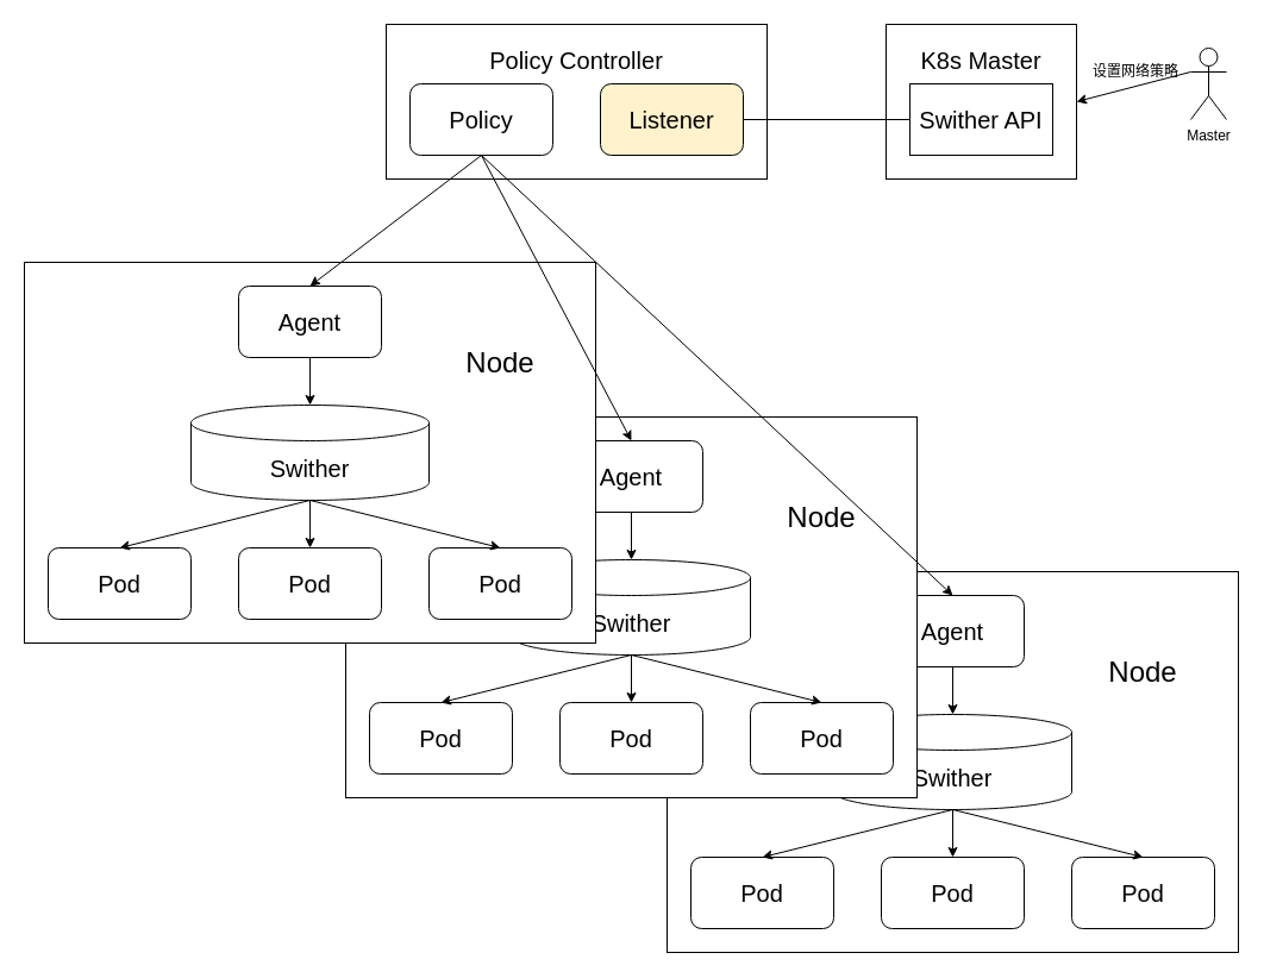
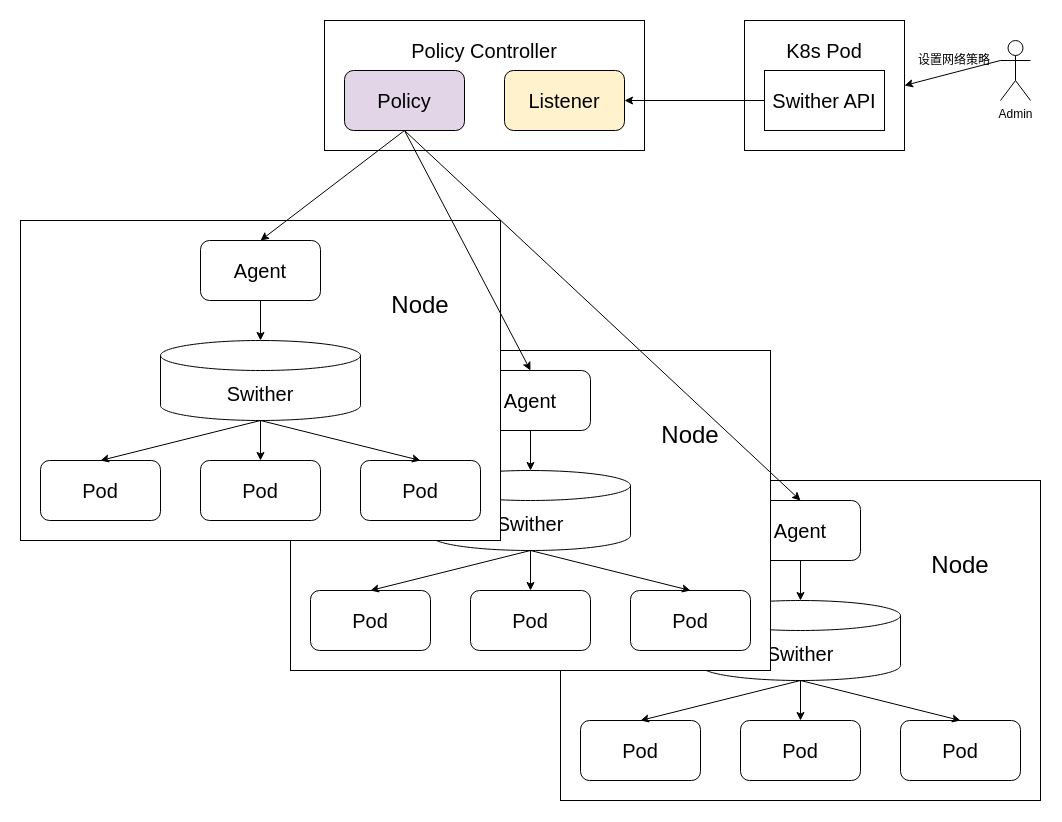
  <mxCell id="0" />
  <mxCell id="1" parent="0" />
  <mxCell id="2" value="" style="group" vertex="1" connectable="0" parent="1"><mxGeometry x="20" y="20" width="1020" height="780" as="geometry" /></mxCell>
  <mxCell id="3" value="" style="group" vertex="1" connectable="0" parent="2"><mxGeometry x="304" width="706" height="130" as="geometry" /></mxCell>
  <mxCell id="4" value="" style="rounded=0;whiteSpace=wrap;html=1;" vertex="1" parent="3"><mxGeometry x="420" width="160" height="130" as="geometry" /></mxCell>
  <mxCell id="5" value="" style="group" vertex="1" connectable="0" parent="3"><mxGeometry width="320" height="130" as="geometry" /></mxCell>
  <mxCell id="6" value="" style="rounded=0;whiteSpace=wrap;html=1;fillColor=default;" vertex="1" parent="5"><mxGeometry width="320" height="130" as="geometry" /></mxCell>
- <mxCell id="7" value="Policy" style="rounded=1;whiteSpace=wrap;html=1;fontSize=20;" vertex="1" parent="5"><mxGeometry x="20" y="50" width="120" height="60" as="geometry" /></mxCell>
+ <mxCell id="7" value="Policy" style="rounded=1;whiteSpace=wrap;html=1;fontSize=20;fillColor=#e1d5e7;" vertex="1" parent="5"><mxGeometry x="20" y="50" width="120" height="60" as="geometry" /></mxCell>
  <mxCell id="8" value="Listener" style="rounded=1;whiteSpace=wrap;html=1;fontSize=20;fillColor=#fff2cc;" vertex="1" parent="5"><mxGeometry x="180" y="50" width="120" height="60" as="geometry" /></mxCell>
  <mxCell id="9" value="Policy Controller" style="text;html=1;strokeColor=none;fillColor=none;align=center;verticalAlign=middle;whiteSpace=wrap;rounded=0;fontSize=20;" vertex="1" parent="5"><mxGeometry x="70" y="10" width="180" height="40" as="geometry" /></mxCell>
  <mxCell id="10" value="Swither API" style="rounded=0;whiteSpace=wrap;html=1;fontSize=20;" vertex="1" parent="3"><mxGeometry x="440" y="50" width="120" height="60" as="geometry" /></mxCell>
- <mxCell id="11" value="K8s Master" style="text;html=1;strokeColor=none;fillColor=none;align=center;verticalAlign=middle;whiteSpace=wrap;rounded=0;fontSize=20;" vertex="1" parent="3"><mxGeometry x="433" y="10" width="134" height="40" as="geometry" /></mxCell>
- <mxCell id="12" value="Master" style="shape=umlActor;verticalLabelPosition=bottom;verticalAlign=top;html=1;outlineConnect=0;" vertex="1" parent="3"><mxGeometry x="676" y="20" width="30" height="60" as="geometry" /></mxCell>
+ <mxCell id="11" value="K8s Pod" style="text;html=1;strokeColor=none;fillColor=none;align=center;verticalAlign=middle;whiteSpace=wrap;rounded=0;fontSize=20;" vertex="1" parent="3"><mxGeometry x="433" y="10" width="134" height="40" as="geometry" /></mxCell>
+ <mxCell id="12" value="Admin" style="shape=umlActor;verticalLabelPosition=bottom;verticalAlign=top;html=1;outlineConnect=0;" vertex="1" parent="3"><mxGeometry x="676" y="20" width="30" height="60" as="geometry" /></mxCell>
  <mxCell id="13" value="" style="endArrow=classic;html=1;rounded=0;entryX=1;entryY=0.5;entryDx=0;entryDy=0;exitX=0;exitY=0.333;exitDx=0;exitDy=0;exitPerimeter=0;" edge="1" parent="3" source="12" target="4"><mxGeometry width="50" height="50" relative="1" as="geometry"><mxPoint x="620" y="180" as="sourcePoint" /><mxPoint x="670" y="130" as="targetPoint" /></mxGeometry></mxCell>
  <mxCell id="14" value="设置网络策略" style="text;html=1;strokeColor=none;fillColor=none;align=center;verticalAlign=middle;whiteSpace=wrap;rounded=0;" vertex="1" parent="3"><mxGeometry x="590" y="25" width="80" height="30" as="geometry" /></mxCell>
- <mxCell id="15" value="" style="endArrow=none;html=1;rounded=0;entryX=1;entryY=0.5;entryDx=0;entryDy=0;exitX=0;exitY=0.5;exitDx=0;exitDy=0;" edge="1" parent="3" source="10" target="8"><mxGeometry width="50" height="50" relative="1" as="geometry"><mxPoint x="330" y="200" as="sourcePoint" /><mxPoint x="380" y="150" as="targetPoint" /></mxGeometry></mxCell>
+ <mxCell id="15" value="" style="endArrow=classic;html=1;rounded=0;entryX=1;entryY=0.5;entryDx=0;entryDy=0;exitX=0;exitY=0.5;exitDx=0;exitDy=0;" edge="1" parent="3" source="10" target="8"><mxGeometry width="50" height="50" relative="1" as="geometry"><mxPoint x="330" y="200" as="sourcePoint" /><mxPoint x="380" y="150" as="targetPoint" /></mxGeometry></mxCell>
  <mxCell id="16" value="" style="group" vertex="1" connectable="0" parent="2"><mxGeometry y="200" width="1020" height="580" as="geometry" /></mxCell>
  <mxCell id="17" value="" style="group;fillColor=default;" vertex="1" connectable="0" parent="16"><mxGeometry x="540" y="260" width="480" height="320" as="geometry" /></mxCell>
  <mxCell id="18" value="" style="rounded=0;whiteSpace=wrap;html=1;fillColor=none;" vertex="1" parent="17"><mxGeometry width="480" height="320" as="geometry" /></mxCell>
  <mxCell id="19" value="Swither" style="shape=cylinder3;whiteSpace=wrap;html=1;boundedLbl=1;backgroundOutline=1;size=15;fontSize=20;" vertex="1" parent="17"><mxGeometry x="140" y="120" width="200" height="80" as="geometry" /></mxCell>
  <mxCell id="20" value="Pod" style="rounded=1;whiteSpace=wrap;html=1;fontSize=20;" vertex="1" parent="17"><mxGeometry x="20" y="240" width="120" height="60" as="geometry" /></mxCell>
  <mxCell id="21" value="Pod" style="rounded=1;whiteSpace=wrap;html=1;fontSize=20;" vertex="1" parent="17"><mxGeometry x="180" y="240" width="120" height="60" as="geometry" /></mxCell>
  <mxCell id="22" value="Pod" style="rounded=1;whiteSpace=wrap;html=1;fontSize=20;" vertex="1" parent="17"><mxGeometry x="340" y="240" width="120" height="60" as="geometry" /></mxCell>
  <mxCell id="23" value="" style="edgeStyle=orthogonalEdgeStyle;rounded=0;orthogonalLoop=1;jettySize=auto;html=1;" edge="1" parent="17" source="19" target="21"><mxGeometry relative="1" as="geometry" /></mxCell>
  <mxCell id="24" value="" style="endArrow=classic;html=1;rounded=0;exitX=0.5;exitY=1;exitDx=0;exitDy=0;exitPerimeter=0;entryX=0.5;entryY=0;entryDx=0;entryDy=0;" edge="1" parent="17" source="19" target="20"><mxGeometry width="50" height="50" relative="1" as="geometry"><mxPoint x="-30" y="220" as="sourcePoint" /><mxPoint x="20" y="170" as="targetPoint" /></mxGeometry></mxCell>
  <mxCell id="25" value="" style="endArrow=classic;html=1;rounded=0;exitX=0.5;exitY=1;exitDx=0;exitDy=0;exitPerimeter=0;entryX=0.5;entryY=0;entryDx=0;entryDy=0;" edge="1" parent="17" source="19" target="22"><mxGeometry width="50" height="50" relative="1" as="geometry"><mxPoint x="410" y="240" as="sourcePoint" /><mxPoint x="460" y="190" as="targetPoint" /></mxGeometry></mxCell>
  <mxCell id="26" value="" style="endArrow=classic;html=1;rounded=0;entryX=0.5;entryY=0;entryDx=0;entryDy=0;entryPerimeter=0;" edge="1" parent="17" target="19"><mxGeometry width="50" height="50" relative="1" as="geometry"><mxPoint x="240" y="50" as="sourcePoint" /><mxPoint x="290" as="targetPoint" /></mxGeometry></mxCell>
  <mxCell id="27" value="Agent" style="rounded=1;whiteSpace=wrap;html=1;fontSize=20;" vertex="1" parent="17"><mxGeometry x="180" y="20" width="120" height="60" as="geometry" /></mxCell>
  <mxCell id="28" value="Node" style="text;html=1;strokeColor=none;fillColor=none;align=center;verticalAlign=middle;whiteSpace=wrap;rounded=0;fontSize=24;" vertex="1" parent="17"><mxGeometry x="370" y="70" width="60" height="30" as="geometry" /></mxCell>
  <mxCell id="29" value="" style="group;fillColor=default;" vertex="1" connectable="0" parent="17"><mxGeometry x="-270" y="-130" width="480" height="320" as="geometry" /></mxCell>
  <mxCell id="30" value="" style="rounded=0;whiteSpace=wrap;html=1;fillColor=none;" vertex="1" parent="29"><mxGeometry width="480" height="320" as="geometry" /></mxCell>
  <mxCell id="31" value="Swither" style="shape=cylinder3;whiteSpace=wrap;html=1;boundedLbl=1;backgroundOutline=1;size=15;fontSize=20;" vertex="1" parent="29"><mxGeometry x="140" y="120" width="200" height="80" as="geometry" /></mxCell>
  <mxCell id="32" value="Pod" style="rounded=1;whiteSpace=wrap;html=1;fontSize=20;" vertex="1" parent="29"><mxGeometry x="20" y="240" width="120" height="60" as="geometry" /></mxCell>
  <mxCell id="33" value="Pod" style="rounded=1;whiteSpace=wrap;html=1;fontSize=20;" vertex="1" parent="29"><mxGeometry x="180" y="240" width="120" height="60" as="geometry" /></mxCell>
  <mxCell id="34" value="Pod" style="rounded=1;whiteSpace=wrap;html=1;fontSize=20;" vertex="1" parent="29"><mxGeometry x="340" y="240" width="120" height="60" as="geometry" /></mxCell>
  <mxCell id="35" value="" style="edgeStyle=orthogonalEdgeStyle;rounded=0;orthogonalLoop=1;jettySize=auto;html=1;" edge="1" parent="29" source="31" target="33"><mxGeometry relative="1" as="geometry" /></mxCell>
  <mxCell id="36" value="" style="endArrow=classic;html=1;rounded=0;exitX=0.5;exitY=1;exitDx=0;exitDy=0;exitPerimeter=0;entryX=0.5;entryY=0;entryDx=0;entryDy=0;" edge="1" parent="29" source="31" target="32"><mxGeometry width="50" height="50" relative="1" as="geometry"><mxPoint x="-30" y="220" as="sourcePoint" /><mxPoint x="20" y="170" as="targetPoint" /></mxGeometry></mxCell>
  <mxCell id="37" value="" style="endArrow=classic;html=1;rounded=0;exitX=0.5;exitY=1;exitDx=0;exitDy=0;exitPerimeter=0;entryX=0.5;entryY=0;entryDx=0;entryDy=0;" edge="1" parent="29" source="31" target="34"><mxGeometry width="50" height="50" relative="1" as="geometry"><mxPoint x="410" y="240" as="sourcePoint" /><mxPoint x="460" y="190" as="targetPoint" /></mxGeometry></mxCell>
  <mxCell id="38" value="" style="endArrow=classic;html=1;rounded=0;entryX=0.5;entryY=0;entryDx=0;entryDy=0;entryPerimeter=0;" edge="1" parent="29" target="31"><mxGeometry width="50" height="50" relative="1" as="geometry"><mxPoint x="240" y="50" as="sourcePoint" /><mxPoint x="290" as="targetPoint" /></mxGeometry></mxCell>
  <mxCell id="39" value="Agent" style="rounded=1;whiteSpace=wrap;html=1;fontSize=20;" vertex="1" parent="29"><mxGeometry x="180" y="20" width="120" height="60" as="geometry" /></mxCell>
  <mxCell id="40" value="Node" style="text;html=1;strokeColor=none;fillColor=none;align=center;verticalAlign=middle;whiteSpace=wrap;rounded=0;fontSize=24;" vertex="1" parent="29"><mxGeometry x="370" y="70" width="60" height="30" as="geometry" /></mxCell>
  <mxCell id="41" value="" style="group;fillColor=default;" vertex="1" connectable="0" parent="16"><mxGeometry width="480" height="320" as="geometry" /></mxCell>
  <mxCell id="42" value="" style="rounded=0;whiteSpace=wrap;html=1;fillColor=none;" vertex="1" parent="41"><mxGeometry width="480" height="320" as="geometry" /></mxCell>
  <mxCell id="43" value="Swither" style="shape=cylinder3;whiteSpace=wrap;html=1;boundedLbl=1;backgroundOutline=1;size=15;fontSize=20;" vertex="1" parent="41"><mxGeometry x="140" y="120" width="200" height="80" as="geometry" /></mxCell>
  <mxCell id="44" value="Pod" style="rounded=1;whiteSpace=wrap;html=1;fontSize=20;" vertex="1" parent="41"><mxGeometry x="20" y="240" width="120" height="60" as="geometry" /></mxCell>
  <mxCell id="45" value="Pod" style="rounded=1;whiteSpace=wrap;html=1;fontSize=20;" vertex="1" parent="41"><mxGeometry x="180" y="240" width="120" height="60" as="geometry" /></mxCell>
  <mxCell id="46" value="Pod" style="rounded=1;whiteSpace=wrap;html=1;fontSize=20;" vertex="1" parent="41"><mxGeometry x="340" y="240" width="120" height="60" as="geometry" /></mxCell>
  <mxCell id="47" value="" style="edgeStyle=orthogonalEdgeStyle;rounded=0;orthogonalLoop=1;jettySize=auto;html=1;" edge="1" parent="41" source="43" target="45"><mxGeometry relative="1" as="geometry" /></mxCell>
  <mxCell id="48" value="" style="endArrow=classic;html=1;rounded=0;exitX=0.5;exitY=1;exitDx=0;exitDy=0;exitPerimeter=0;entryX=0.5;entryY=0;entryDx=0;entryDy=0;" edge="1" parent="41" source="43" target="44"><mxGeometry width="50" height="50" relative="1" as="geometry"><mxPoint x="-30" y="220" as="sourcePoint" /><mxPoint x="20" y="170" as="targetPoint" /></mxGeometry></mxCell>
  <mxCell id="49" value="" style="endArrow=classic;html=1;rounded=0;exitX=0.5;exitY=1;exitDx=0;exitDy=0;exitPerimeter=0;entryX=0.5;entryY=0;entryDx=0;entryDy=0;" edge="1" parent="41" source="43" target="46"><mxGeometry width="50" height="50" relative="1" as="geometry"><mxPoint x="410" y="240" as="sourcePoint" /><mxPoint x="460" y="190" as="targetPoint" /></mxGeometry></mxCell>
  <mxCell id="50" value="" style="endArrow=classic;html=1;rounded=0;entryX=0.5;entryY=0;entryDx=0;entryDy=0;entryPerimeter=0;" edge="1" parent="41" target="43"><mxGeometry width="50" height="50" relative="1" as="geometry"><mxPoint x="240" y="50" as="sourcePoint" /><mxPoint x="290" as="targetPoint" /></mxGeometry></mxCell>
  <mxCell id="51" value="Agent" style="rounded=1;whiteSpace=wrap;html=1;fontSize=20;" vertex="1" parent="41"><mxGeometry x="180" y="20" width="120" height="60" as="geometry" /></mxCell>
  <mxCell id="52" value="Node" style="text;html=1;strokeColor=none;fillColor=none;align=center;verticalAlign=middle;whiteSpace=wrap;rounded=0;fontSize=24;" vertex="1" parent="41"><mxGeometry x="370" y="70" width="60" height="30" as="geometry" /></mxCell>
  <mxCell id="53" value="" style="endArrow=classic;html=1;rounded=0;exitX=0.5;exitY=1;exitDx=0;exitDy=0;entryX=0.5;entryY=0;entryDx=0;entryDy=0;" edge="1" parent="2" source="7" target="51"><mxGeometry width="50" height="50" relative="1" as="geometry"><mxPoint x="314" y="120" as="sourcePoint" /><mxPoint x="294" y="170" as="targetPoint" /></mxGeometry></mxCell>
  <mxCell id="54" value="" style="endArrow=classic;html=1;rounded=0;exitX=0.5;exitY=1;exitDx=0;exitDy=0;entryX=0.5;entryY=0;entryDx=0;entryDy=0;" edge="1" parent="2" source="7" target="39"><mxGeometry width="50" height="50" relative="1" as="geometry"><mxPoint x="374" y="120" as="sourcePoint" /><mxPoint x="424" y="70" as="targetPoint" /></mxGeometry></mxCell>
  <mxCell id="55" value="" style="endArrow=classic;html=1;rounded=0;exitX=0.5;exitY=1;exitDx=0;exitDy=0;entryX=0.5;entryY=0;entryDx=0;entryDy=0;" edge="1" parent="2" source="7" target="27"><mxGeometry width="50" height="50" relative="1" as="geometry"><mxPoint x="544" y="150" as="sourcePoint" /><mxPoint x="594" y="100" as="targetPoint" /></mxGeometry></mxCell>
